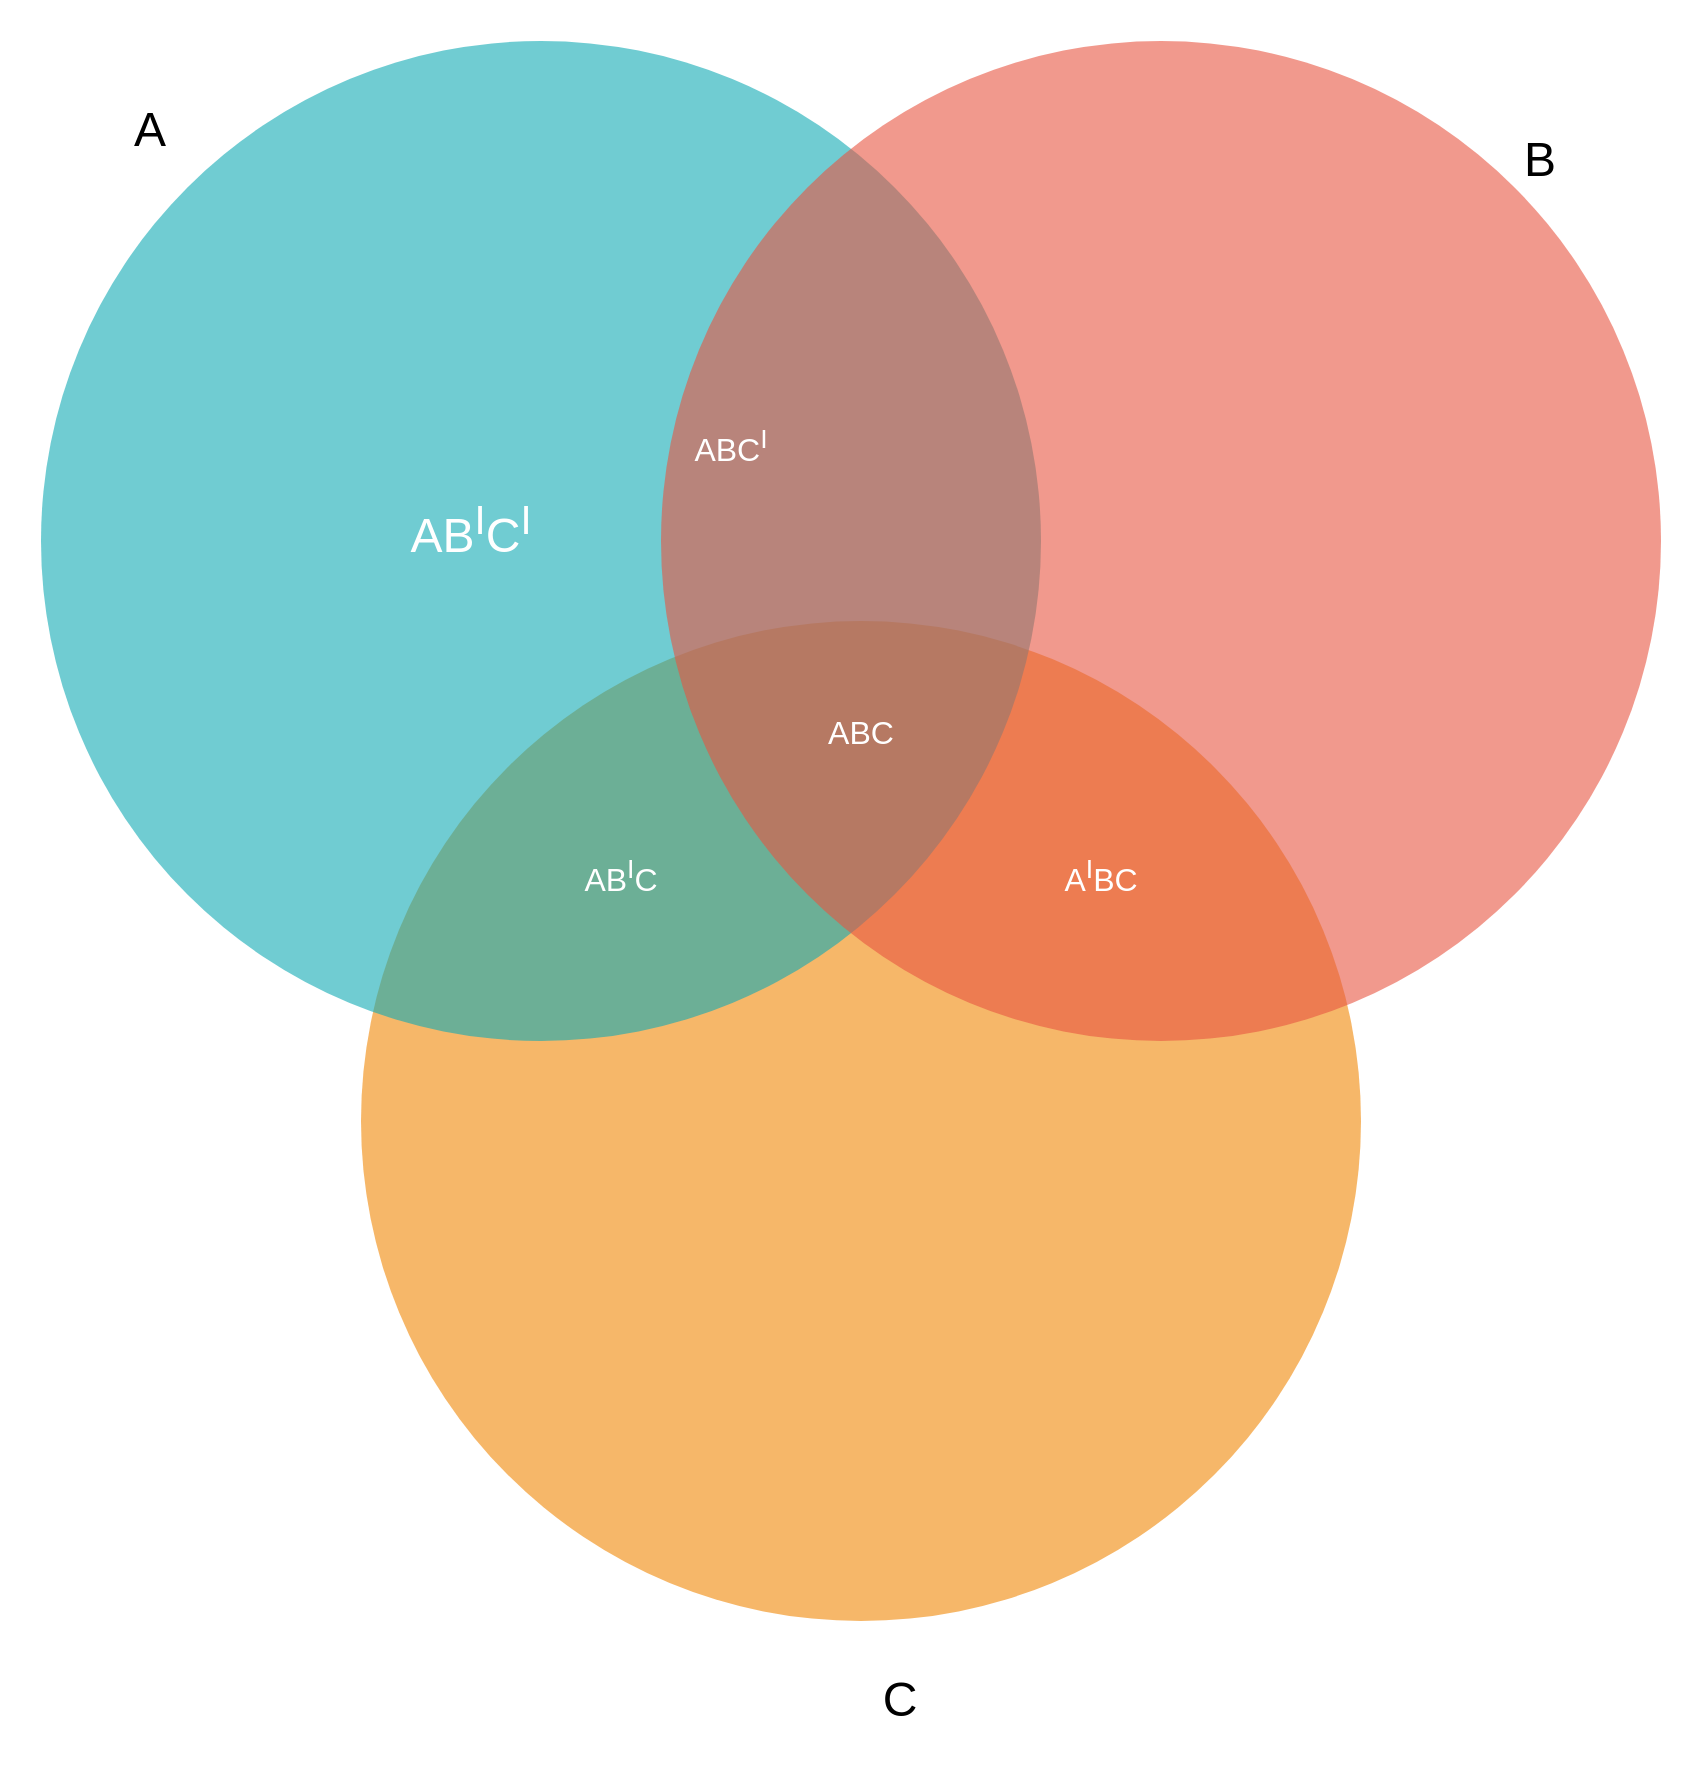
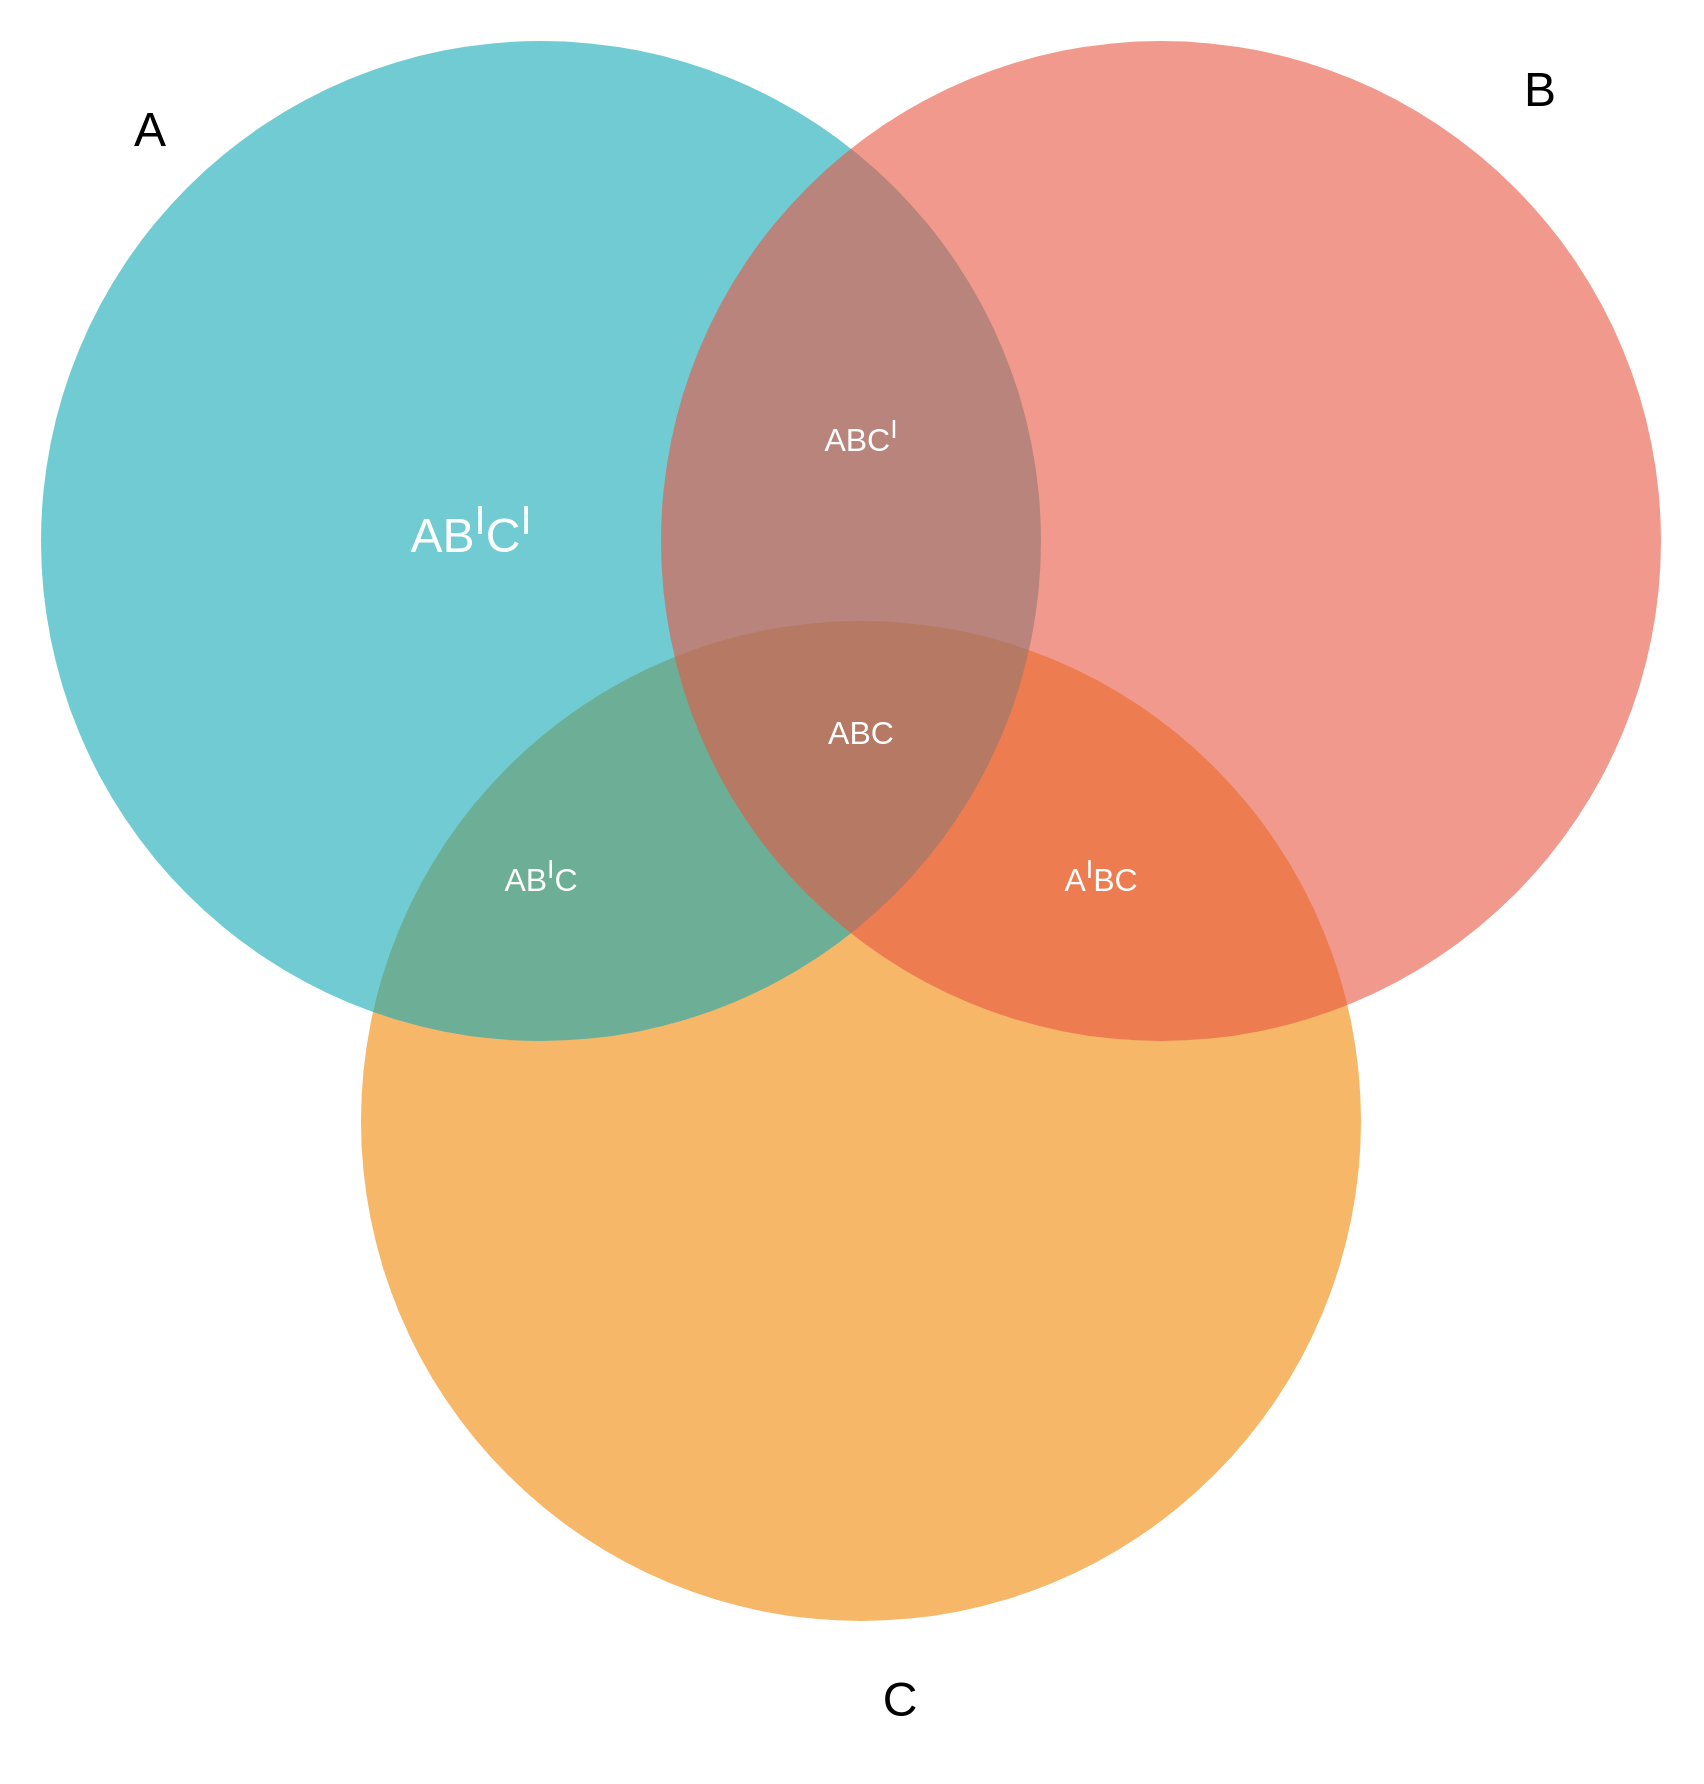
  <mxCell id="0" />
  <mxCell id="1" parent="0" />
  <mxCell id="2" value="" style="ellipse;fillColor=#F08705;opacity=60;strokeColor=none;html=1;fontColor=#FFFFFF;" vertex="1" parent="1"><mxGeometry x="180" y="310" width="500" height="500" as="geometry" /></mxCell>
  <mxCell id="3" value="" style="ellipse;fillColor=#12AAB5;opacity=60;strokeColor=none;html=1;fontColor=#FFFFFF;" vertex="1" parent="1"><mxGeometry x="20" y="20" width="500" height="500" as="geometry" /></mxCell>
  <mxCell id="4" value="" style="ellipse;fillColor=#e85642;opacity=60;strokeColor=none;html=1;fontColor=#FFFFFF;" vertex="1" parent="1"><mxGeometry x="330" y="20" width="500" height="500" as="geometry" /></mxCell>
  <mxCell id="5" value="AB&lt;sup&gt;I&lt;/sup&gt;C&lt;sup&gt;I&lt;/sup&gt;" style="text;fontSize=24;align=center;verticalAlign=middle;html=1;fontColor=#FFFFFF;" vertex="1" parent="1"><mxGeometry x="140" y="230" width="190" height="70" as="geometry" /></mxCell>
- <mxCell id="6" value="ABC&lt;sup&gt;I&lt;/sup&gt;" style="text;align=center;html=1;fontColor=#FFFFFF;fontSize=16;" vertex="1" parent="1"><mxGeometry x="345" y="205" width="40" height="40" as="geometry" /></mxCell>
- <mxCell id="7" value="AB&lt;sup&gt;I&lt;/sup&gt;C" style="text;align=center;html=1;fontColor=#FFFFFF;fontSize=16;" vertex="1" parent="1"><mxGeometry x="290" y="420" width="40" height="40" as="geometry" /></mxCell>
+ <mxCell id="6" value="ABC&lt;sup&gt;I&lt;/sup&gt;" style="text;align=center;html=1;fontColor=#FFFFFF;fontSize=16;" vertex="1" parent="1"><mxGeometry x="410" y="200" width="40" height="40" as="geometry" /></mxCell>
+ <mxCell id="7" value="AB&lt;sup&gt;I&lt;/sup&gt;C" style="text;align=center;html=1;fontColor=#FFFFFF;fontSize=16;" vertex="1" parent="1"><mxGeometry x="250" y="420" width="40" height="40" as="geometry" /></mxCell>
  <mxCell id="8" value="A&lt;sup&gt;I&lt;/sup&gt;BC" style="text;align=center;html=1;fontColor=#FFFFFF;fontSize=16;" vertex="1" parent="1"><mxGeometry x="530" y="420" width="40" height="40" as="geometry" /></mxCell>
  <mxCell id="9" value="ABC" style="text;align=center;html=1;fontColor=#FFFFFF;fontSize=16;" vertex="1" parent="1"><mxGeometry x="410" y="350" width="40" height="40" as="geometry" /></mxCell>
  <mxCell id="10" value="&lt;font style=&quot;font-size: 24px;&quot;&gt;A&lt;/font&gt;" style="text;html=1;align=center;verticalAlign=middle;whiteSpace=wrap;rounded=0;" vertex="1" parent="1"><mxGeometry x="45" y="50" width="60" height="30" as="geometry" /></mxCell>
- <mxCell id="11" value="&lt;font style=&quot;font-size: 24px;&quot;&gt;B&lt;/font&gt;" style="text;html=1;align=center;verticalAlign=middle;whiteSpace=wrap;rounded=0;" vertex="1" parent="1"><mxGeometry x="740" y="65" width="60" height="30" as="geometry" /></mxCell>
+ <mxCell id="11" value="&lt;font style=&quot;font-size: 24px;&quot;&gt;B&lt;/font&gt;" style="text;html=1;align=center;verticalAlign=middle;whiteSpace=wrap;rounded=0;" vertex="1" parent="1"><mxGeometry x="740" y="30" width="60" height="30" as="geometry" /></mxCell>
  <mxCell id="12" value="&lt;font style=&quot;font-size: 24px;&quot;&gt;C&lt;/font&gt;" style="text;html=1;align=center;verticalAlign=middle;whiteSpace=wrap;rounded=0;" vertex="1" parent="1"><mxGeometry x="410" y="830" width="80" height="40" as="geometry" /></mxCell>
